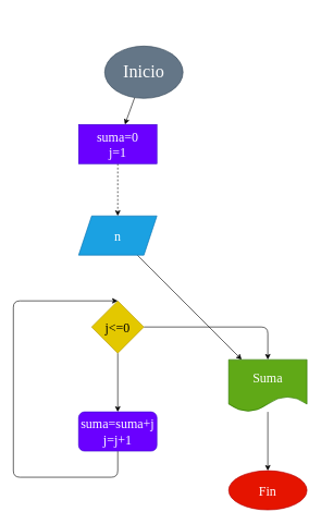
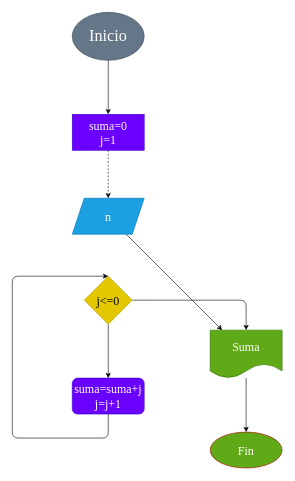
  <mxCell id="0" />
  <mxCell id="1" parent="0" />
  <mxCell id="2" value="" style="edgeStyle=none;html=1;fontFamily=Comic Sans MS;fontSize=27;" edge="1" parent="1" source="3" target="5"><mxGeometry relative="1" as="geometry" /></mxCell>
- <mxCell id="3" value="Inicio" style="ellipse;whiteSpace=wrap;html=1;fillColor=#647687;fontColor=#ffffff;strokeColor=#314354;fontFamily=Comic Sans MS;fontSize=27;" vertex="1" parent="1"><mxGeometry x="160" y="70" width="120" height="80" as="geometry" /></mxCell>
+ <mxCell id="3" value="Inicio" style="ellipse;whiteSpace=wrap;html=1;fillColor=#647687;fontColor=#ffffff;strokeColor=#314354;fontFamily=Comic Sans MS;fontSize=27;" vertex="1" parent="1"><mxGeometry x="120" y="20" width="120" height="80" as="geometry" /></mxCell>
  <mxCell id="4" value="" style="edgeStyle=none;html=1;fontFamily=Comic Sans MS;fontSize=20;dashed=1;" edge="1" parent="1" source="5" target="7"><mxGeometry relative="1" as="geometry" /></mxCell>
  <mxCell id="5" value="suma=0&lt;br style=&quot;font-size: 20px;&quot;&gt;j=1" style="whiteSpace=wrap;html=1;fontSize=20;fontFamily=Comic Sans MS;fillColor=#6a00ff;strokeColor=#3700CC;fontColor=#ffffff;" vertex="1" parent="1"><mxGeometry x="120" y="190" width="120" height="60" as="geometry" /></mxCell>
  <mxCell id="6" value="" style="edgeStyle=none;html=1;fontFamily=Comic Sans MS;fontSize=20;" edge="1" parent="1" source="7" target="14"><mxGeometry relative="1" as="geometry" /></mxCell>
  <mxCell id="7" value="n" style="shape=parallelogram;perimeter=parallelogramPerimeter;whiteSpace=wrap;html=1;fixedSize=1;fontSize=20;fontFamily=Comic Sans MS;fillColor=#1ba1e2;strokeColor=#006EAF;fontColor=#ffffff;" vertex="1" parent="1"><mxGeometry x="120" y="330" width="120" height="60" as="geometry" /></mxCell>
  <mxCell id="8" value="" style="edgeStyle=none;html=1;fontFamily=Comic Sans MS;fontSize=20;" edge="1" parent="1" source="10" target="12"><mxGeometry relative="1" as="geometry" /></mxCell>
  <mxCell id="9" value="" style="edgeStyle=none;html=1;fontFamily=Comic Sans MS;fontSize=20;" edge="1" parent="1" source="10" target="14"><mxGeometry relative="1" as="geometry"><Array as="points"><mxPoint x="410" y="500" /></Array></mxGeometry></mxCell>
  <mxCell id="10" value="j&amp;lt;=0" style="rhombus;whiteSpace=wrap;html=1;fontSize=20;fontFamily=Comic Sans MS;fillColor=#e3c800;strokeColor=#B09500;fontColor=#000000;" vertex="1" parent="1"><mxGeometry x="140" y="460" width="80" height="80" as="geometry" /></mxCell>
  <mxCell id="11" style="edgeStyle=none;html=1;entryX=0.5;entryY=0;entryDx=0;entryDy=0;fontFamily=Comic Sans MS;fontSize=20;" edge="1" parent="1" source="12" target="10"><mxGeometry relative="1" as="geometry"><Array as="points"><mxPoint x="180" y="730" /><mxPoint x="20" y="730" /><mxPoint x="20" y="460" /></Array></mxGeometry></mxCell>
  <mxCell id="12" value="suma=suma+j&lt;br&gt;j=j+1" style="whiteSpace=wrap;html=1;fontSize=20;fontFamily=Comic Sans MS;fillColor=#6a00ff;strokeColor=#3700CC;fontColor=#ffffff;rounded=1;" vertex="1" parent="1"><mxGeometry x="120" y="630" width="120" height="60" as="geometry" /></mxCell>
  <mxCell id="13" value="" style="edgeStyle=none;html=1;fontFamily=Comic Sans MS;fontSize=20;" edge="1" parent="1" source="14" target="15"><mxGeometry relative="1" as="geometry" /></mxCell>
  <mxCell id="14" value="Suma" style="shape=document;whiteSpace=wrap;html=1;boundedLbl=1;fontSize=20;fontFamily=Comic Sans MS;fillColor=#60a917;strokeColor=#2D7600;fontColor=#ffffff;" vertex="1" parent="1"><mxGeometry x="350" y="550" width="120" height="80" as="geometry" /></mxCell>
- <mxCell id="15" value="Fin" style="ellipse;whiteSpace=wrap;html=1;fontSize=20;fontFamily=Comic Sans MS;fillColor=#e51400;strokeColor=#B20000;fontColor=#ffffff;" vertex="1" parent="1"><mxGeometry x="350" y="720" width="120" height="60" as="geometry" /></mxCell>
+ <mxCell id="15" value="Fin" style="ellipse;whiteSpace=wrap;html=1;fontSize=20;fontFamily=Comic Sans MS;fillColor=#60a917;strokeColor=#B20000;fontColor=#ffffff;" vertex="1" parent="1"><mxGeometry x="350" y="720" width="120" height="60" as="geometry" /></mxCell>
